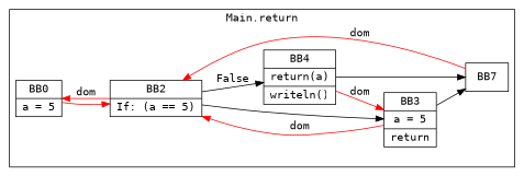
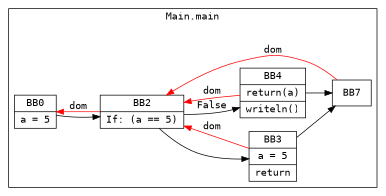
  digraph {
    fontname="DejaVu Sans Mono"
    rankdir=LR
    node [fontname="DejaVu Sans Mono" shape=record]
    edge [fontname="DejaVu Sans Mono"]
    n1 [label="BB0|a = 5"]
    n2 [label="BB2|If: (a == 5)"]
    n3 [label="BB3|a = 5|return"]
    n4 [label="BB4|return(a)|writeln()"]
    n5 [label=BB7]
    subgraph cluster_1 {
-     label="Main.return"
+     label="Main.main"
      n1
      n2
      n3
      n4
      n5
    }
-   n1 -> n2 [color=red]
+   n1 -> n2
    n2 -> n1 [color=red label=dom]
    n2 -> n3
    n2 -> n4 [label=False]
    n3 -> n2 [color=red label=dom]
    n3 -> n5
-   n4 -> n3 [color=red label=dom]
+   n4 -> n2 [color=red label=dom]
    n4 -> n5
    n5 -> n2 [color=red label=dom]
  }
